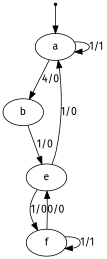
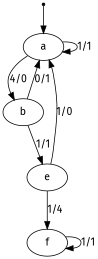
  digraph {
    fontname="Fira Sans"
    rankdir=TB
    node [fontname="Fira Sans"]
    edge [fontname="Fira Sans"]
    INIT [shape=point]
    n2 [label=a]
    n3 [label=b]
    n4 [label=e]
    n5 [label=f]
    INIT -> n2
    n2 -> n2 [label="1/1"]
    n2 -> n3 [label="4/0"]
-   n3 -> n4 [label="1/0"]
+   n3 -> n2 [label="0/1"]
+   n3 -> n4 [label="1/1"]
    n4 -> n2 [label="1/0"]
-   n4 -> n5 [label="1/0"]
-   n5 -> n4 [label="0/0"]
+   n4 -> n5 [label="1/4"]
    n5 -> n5 [label="1/1"]
  }
